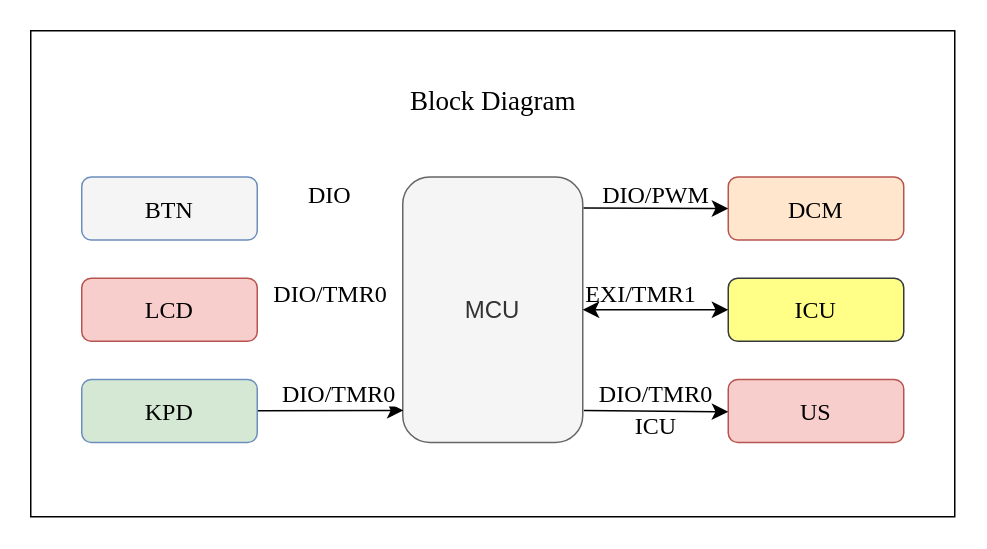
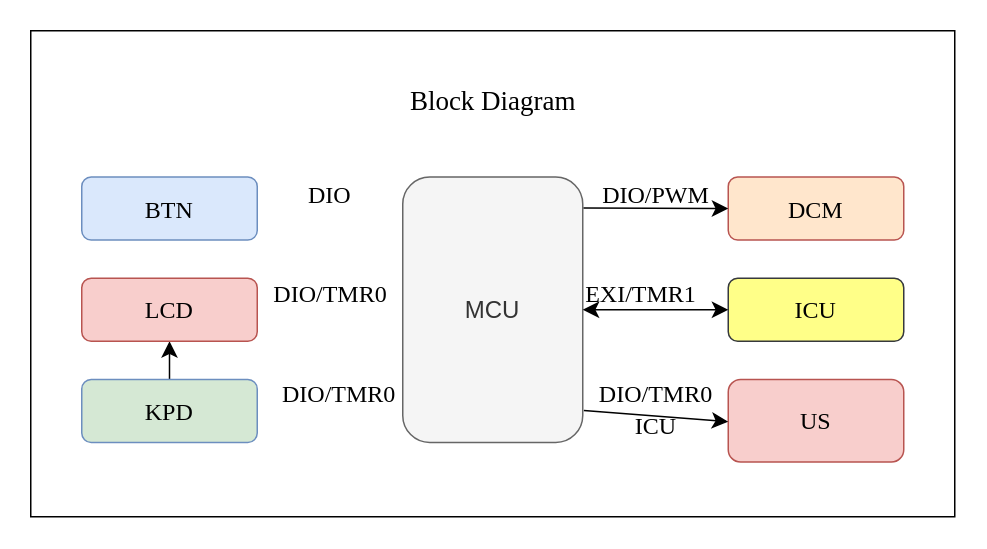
  <mxCell id="0" />
  <mxCell id="1" parent="0" />
  <mxCell id="2" value="" style="rounded=0;whiteSpace=wrap;html=1;fontSize=16;" parent="1" vertex="1"><mxGeometry x="20" y="20" width="616" height="324" as="geometry" /></mxCell>
  <mxCell id="3" value="MCU" style="rounded=1;whiteSpace=wrap;html=1;fontSize=16;fillColor=#f5f5f5;fontColor=#333333;strokeColor=#666666;" parent="1" vertex="1"><mxGeometry x="268" y="117.5" width="120" height="177" as="geometry" /></mxCell>
- <mxCell id="4" value="&lt;font face=&quot;Calibri&quot;&gt;BTN&lt;/font&gt;" style="rounded=1;whiteSpace=wrap;html=1;fontSize=16;fillColor=#f5f5f5;strokeColor=#6c8ebf;" parent="1" vertex="1"><mxGeometry x="54" y="117.5" width="117" height="42" as="geometry" /></mxCell>
+ <mxCell id="4" value="&lt;font face=&quot;Calibri&quot;&gt;BTN&lt;/font&gt;" style="rounded=1;whiteSpace=wrap;html=1;fontSize=16;fillColor=#dae8fc;strokeColor=#6c8ebf;" parent="1" vertex="1"><mxGeometry x="54" y="117.5" width="117" height="42" as="geometry" /></mxCell>
  <mxCell id="5" value="&lt;font face=&quot;Calibri&quot;&gt;DIO&lt;/font&gt;" style="text;html=1;strokeColor=none;fillColor=none;align=center;verticalAlign=middle;whiteSpace=wrap;rounded=0;fontSize=16;" parent="1" vertex="1"><mxGeometry x="201" y="114" width="37" height="30" as="geometry" /></mxCell>
  <mxCell id="6" value="&lt;font face=&quot;Calibri&quot; style=&quot;font-size: 18px;&quot;&gt;Block Diagram&lt;/font&gt;" style="text;html=1;strokeColor=none;fillColor=none;align=center;verticalAlign=middle;whiteSpace=wrap;rounded=0;fontSize=16;" parent="1" vertex="1"><mxGeometry x="168.5" y="52" width="319" height="30" as="geometry" /></mxCell>
- <mxCell id="7" style="edgeStyle=none;curved=1;rounded=0;orthogonalLoop=1;jettySize=auto;html=1;entryX=0.004;entryY=0.879;entryDx=0;entryDy=0;entryPerimeter=0;fontSize=12;startSize=8;endSize=8;" parent="1" source="8" target="3" edge="1"><mxGeometry relative="1" as="geometry" /></mxCell>
+ <mxCell id="7" style="edgeStyle=none;curved=1;rounded=0;orthogonalLoop=1;jettySize=auto;html=1;fontSize=12;startSize=8;endSize=8;" parent="1" source="8" target="12" edge="1"><mxGeometry relative="1" as="geometry" /></mxCell>
  <mxCell id="8" value="&lt;font face=&quot;Calibri&quot;&gt;KPD&lt;/font&gt;" style="rounded=1;whiteSpace=wrap;html=1;fontSize=16;fillColor=#d5e8d4;strokeColor=#6c8ebf;" parent="1" vertex="1"><mxGeometry x="54" y="252.5" width="117" height="42" as="geometry" /></mxCell>
  <mxCell id="9" value="&lt;font face=&quot;Calibri&quot;&gt;ICU&lt;/font&gt;" style="rounded=1;whiteSpace=wrap;html=1;fontSize=16;fillColor=#ffff88;strokeColor=#36393d;" parent="1" vertex="1"><mxGeometry x="485" y="185" width="117" height="42" as="geometry" /></mxCell>
  <mxCell id="10" value="" style="endArrow=classic;startArrow=classic;html=1;rounded=0;fontSize=12;startSize=8;endSize=8;curved=1;exitX=1;exitY=0.5;exitDx=0;exitDy=0;entryX=0;entryY=0.5;entryDx=0;entryDy=0;" parent="1" source="3" target="9" edge="1"><mxGeometry width="50" height="50" relative="1" as="geometry"><mxPoint x="418" y="206.5" as="sourcePoint" /><mxPoint x="478" y="204" as="targetPoint" /></mxGeometry></mxCell>
  <mxCell id="11" style="edgeStyle=none;curved=1;rounded=0;orthogonalLoop=1;jettySize=auto;html=1;exitX=0.5;exitY=0;exitDx=0;exitDy=0;fontSize=12;startSize=8;endSize=8;" parent="1" edge="1"><mxGeometry relative="1" as="geometry"><mxPoint x="120.5" y="44.5" as="sourcePoint" /><mxPoint x="120.5" y="44.5" as="targetPoint" /></mxGeometry></mxCell>
  <mxCell id="12" value="&lt;font face=&quot;Calibri&quot;&gt;LCD&lt;/font&gt;" style="rounded=1;whiteSpace=wrap;html=1;fontSize=16;fillColor=#f8cecc;strokeColor=#b85450;" parent="1" vertex="1"><mxGeometry x="54" y="185" width="117" height="42" as="geometry" /></mxCell>
  <mxCell id="13" value="&lt;font face=&quot;Calibri&quot;&gt;DIO/TMR0&lt;/font&gt;" style="text;html=1;strokeColor=none;fillColor=none;align=center;verticalAlign=middle;whiteSpace=wrap;rounded=0;fontSize=16;" parent="1" vertex="1"><mxGeometry x="189.5" y="180" width="60" height="30" as="geometry" /></mxCell>
  <mxCell id="14" value="&lt;span style=&quot;color: rgb(0, 0, 0); font-family: Calibri; font-size: 16px; font-style: normal; font-variant-ligatures: normal; font-variant-caps: normal; font-weight: 400; letter-spacing: normal; orphans: 2; text-align: center; text-indent: 0px; text-transform: none; widows: 2; word-spacing: 0px; -webkit-text-stroke-width: 0px; background-color: rgb(255, 255, 255); text-decoration-thickness: initial; text-decoration-style: initial; text-decoration-color: initial; float: none; display: inline !important;&quot;&gt;DIO/TMR0&lt;/span&gt;" style="text;whiteSpace=wrap;html=1;fontSize=16;" parent="1" vertex="1"><mxGeometry x="186" y="246" width="67" height="31" as="geometry" /></mxCell>
  <mxCell id="15" value="&lt;font face=&quot;Calibri&quot;&gt;EXI/TMR1&lt;/font&gt;" style="text;html=1;strokeColor=none;fillColor=none;align=center;verticalAlign=middle;whiteSpace=wrap;rounded=0;fontSize=16;" parent="1" vertex="1"><mxGeometry x="397" y="180" width="60" height="30" as="geometry" /></mxCell>
  <mxCell id="16" value="&lt;font face=&quot;Calibri&quot;&gt;DCM&lt;/font&gt;" style="rounded=1;whiteSpace=wrap;html=1;fontSize=16;fillColor=#ffe6cc;strokeColor=#b85450;" parent="1" vertex="1"><mxGeometry x="485" y="117.5" width="117" height="42" as="geometry" /></mxCell>
  <mxCell id="17" style="edgeStyle=none;curved=1;rounded=0;orthogonalLoop=1;jettySize=auto;html=1;fontSize=12;startSize=8;endSize=8;entryX=0;entryY=0.5;entryDx=0;entryDy=0;" parent="1" target="16" edge="1"><mxGeometry relative="1" as="geometry"><mxPoint x="388.5" y="138.21" as="sourcePoint" /><mxPoint x="474" y="137" as="targetPoint" /></mxGeometry></mxCell>
  <mxCell id="18" value="&lt;font face=&quot;Calibri&quot;&gt;DIO/PWM&lt;/font&gt;" style="text;html=1;strokeColor=none;fillColor=none;align=center;verticalAlign=middle;whiteSpace=wrap;rounded=0;fontSize=16;" parent="1" vertex="1"><mxGeometry x="407" y="114" width="60" height="30" as="geometry" /></mxCell>
- <mxCell id="19" value="&lt;font face=&quot;Calibri&quot;&gt;US&lt;/font&gt;" style="rounded=1;whiteSpace=wrap;html=1;fontSize=16;fillColor=#f8cecc;strokeColor=#b85450;" parent="1" vertex="1"><mxGeometry x="485" y="252.5" width="117" height="42" as="geometry" /></mxCell>
+ <mxCell id="19" value="&lt;font face=&quot;Calibri&quot;&gt;US&lt;/font&gt;" style="rounded=1;whiteSpace=wrap;html=1;fontSize=16;fillColor=#f8cecc;strokeColor=#b85450;" parent="1" vertex="1"><mxGeometry x="485" y="252.5" width="117" height="55" as="geometry" /></mxCell>
  <mxCell id="20" style="edgeStyle=none;curved=1;rounded=0;orthogonalLoop=1;jettySize=auto;html=1;fontSize=12;startSize=8;endSize=8;entryX=0;entryY=0.512;entryDx=0;entryDy=0;entryPerimeter=0;" parent="1" target="19" edge="1"><mxGeometry relative="1" as="geometry"><mxPoint x="388.75" y="273.11" as="sourcePoint" /><mxPoint x="482" y="274" as="targetPoint" /></mxGeometry></mxCell>
  <mxCell id="21" value="&lt;font face=&quot;Calibri&quot;&gt;DIO/TMR0&lt;/font&gt;" style="text;html=1;strokeColor=none;fillColor=none;align=center;verticalAlign=middle;whiteSpace=wrap;rounded=0;fontSize=16;" parent="1" vertex="1"><mxGeometry x="407" y="247" width="60" height="30" as="geometry" /></mxCell>
  <mxCell id="22" value="&lt;font face=&quot;Calibri&quot;&gt;ICU&lt;/font&gt;" style="text;html=1;strokeColor=none;fillColor=none;align=center;verticalAlign=middle;whiteSpace=wrap;rounded=0;fontSize=16;" vertex="1" parent="1"><mxGeometry x="407" y="268" width="60" height="30" as="geometry" /></mxCell>
